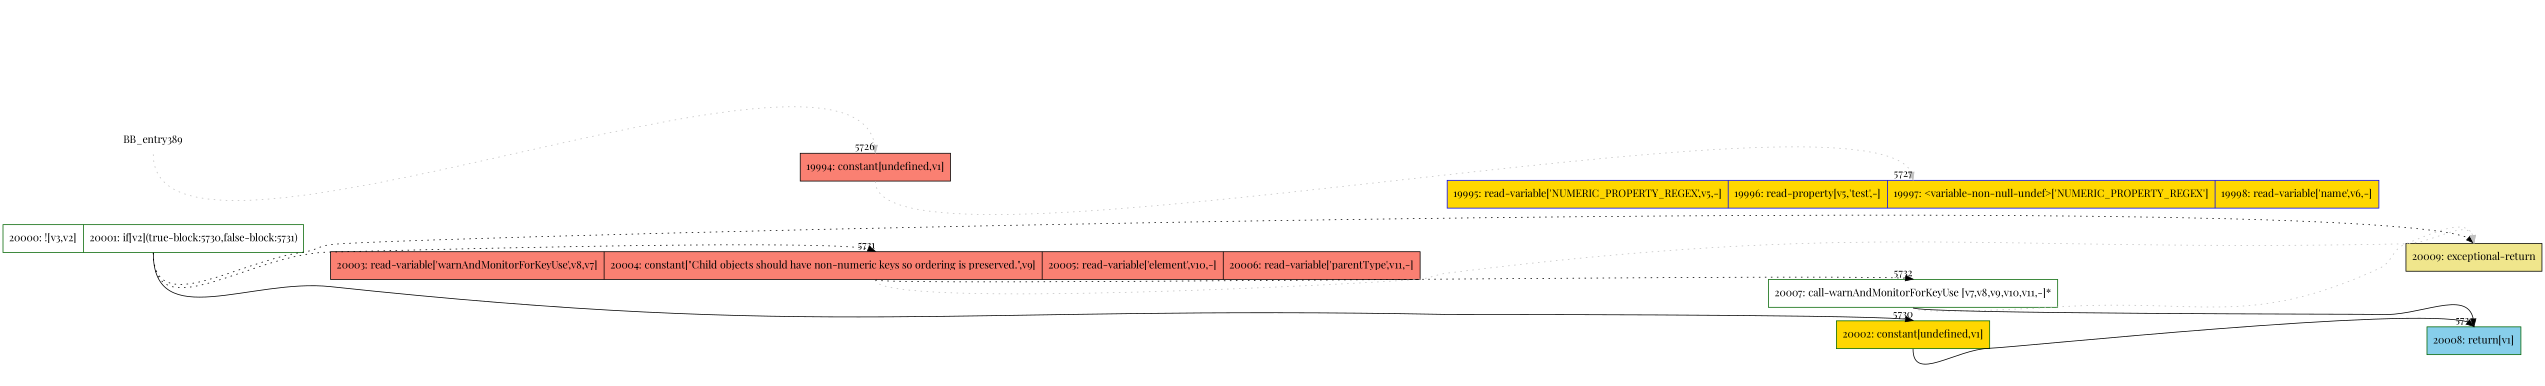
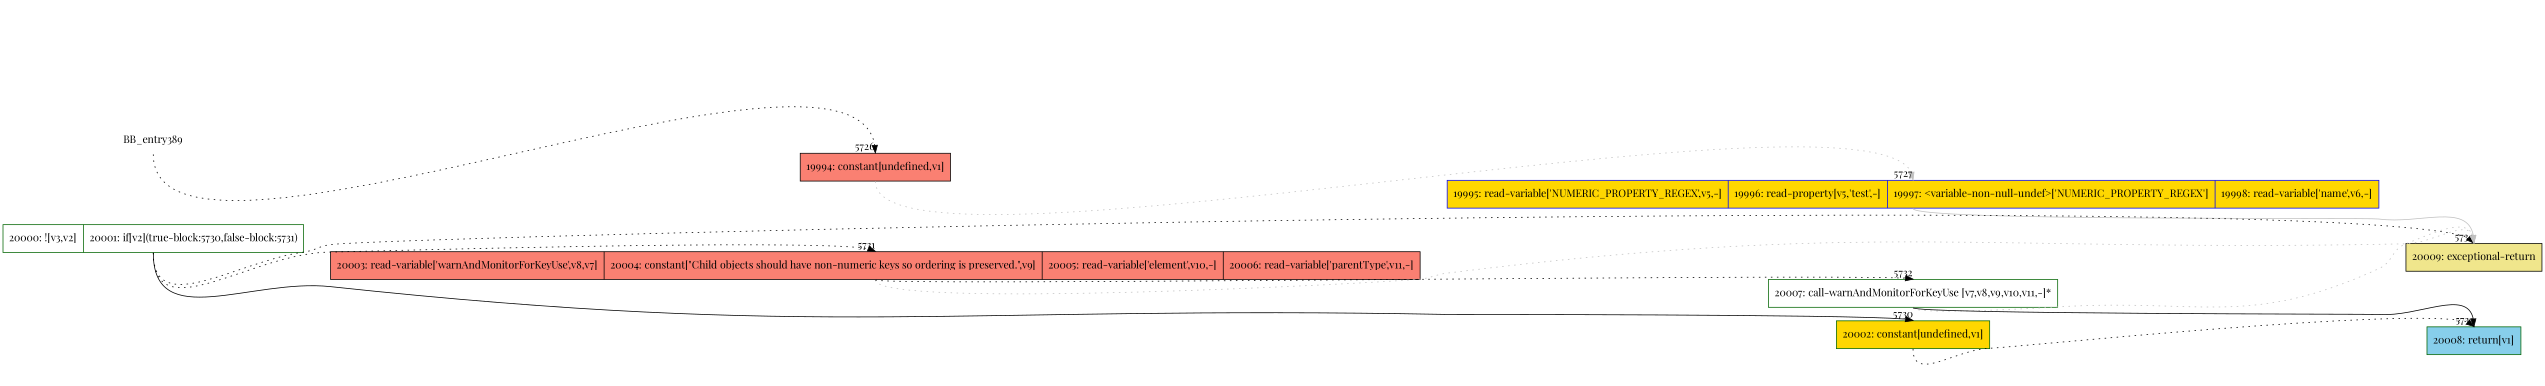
  digraph {
    fontname="Playfair Display"
    rankdir=LR
    node [color=darkgreen fillcolor=white fontname="Playfair Display" shape=record style=filled]
    edge [fontname="Playfair Display" headport=n style=dotted tailport=s]
    n1 [color=deeppink label=BB_entry389 shape=none]
    n2 [color=black fillcolor=salmon label="{19994: constant[undefined,v1]}"]
    n3 [color=blue fillcolor=gold label="{19995: read-variable['NUMERIC_PROPERTY_REGEX',v5,-]|19996: read-property[v5,'test',-]|19997: \<variable-non-null-undef\>['NUMERIC_PROPERTY_REGEX']|19998: read-variable['name',v6,-]}"]
    n4 [color=black fillcolor=khaki label="{20009: exceptional-return}"]
    n5 [label="{20000: ![v3,v2]|20001: if[v2](true-block:5730,false-block:5731)}"]
    n6 [fillcolor=gold label="{20002: constant[undefined,v1]}"]
    n7 [color=black fillcolor=salmon label="{20003: read-variable['warnAndMonitorForKeyUse',v8,v7]|20004: constant[\"Child objects should have non-numeric keys so ordering is preserved.\",v9]|20005: read-variable['element',v10,-]|20006: read-variable['parentType',v11,-]}"]
    n8 [fillcolor=skyblue label="{20008: return[v1]}"]
    n9 [label="{20007: call-warnAndMonitorForKeyUse [v7,v8,v9,v10,v11,-]*}"]
-   n1 -> n2 [headlabel="    5726" color=gray]
+   n1 -> n2 [headlabel="    5726"]
    n2 -> n3 [color=gray headlabel="      5727"]
+   n3 -> n4 [color=gray headlabel="      5734" style=solid]
    n5 -> n4 [color=black]
    n5 -> n6 [headlabel="      5730" style=solid]
    n5 -> n7 [headlabel="      5731"]
-   n6 -> n8 [headlabel="      5733" style=solid]
+   n6 -> n8 [headlabel="      5733"]
    n7 -> n4 [color=gray]
    n7 -> n9 [headlabel="      5732"]
    n9 -> n4 [color=gray]
    n9 -> n8 [style=solid]
  }
